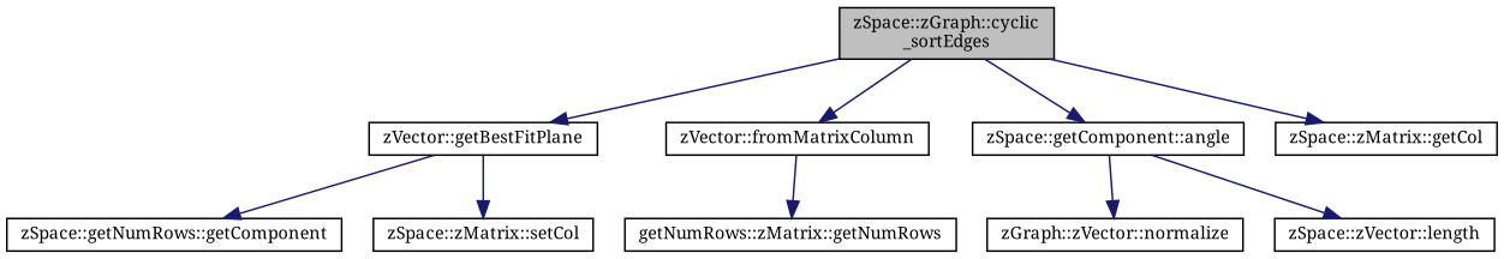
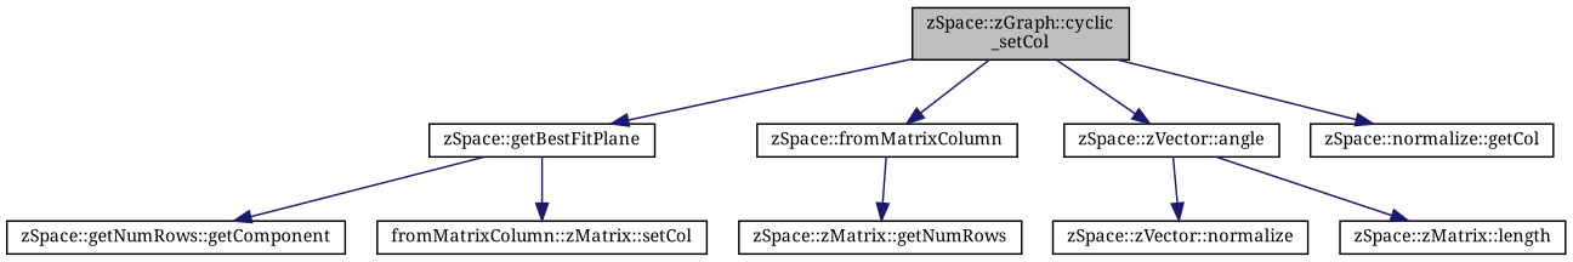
  digraph {
    fontname="Noto Serif"
    rankdir=TB
    node [color=black fillcolor=white fontname="Noto Serif" fontsize=10 shape=record style=filled]
    edge [color=midnightblue fontname="Noto Serif" fontsize=10 labelfontname=Helvetica labelfontsize=10 style=solid]
-   n1 [fillcolor=grey75 fontcolor=black height=0.2 label="zSpace::zGraph::cyclic\l_sortEdges" width=0.4]
-   n2 [height=0.2 label="zVector::getBestFitPlane" width=0.4]
-   n3 [height=0.2 label="zVector::fromMatrixColumn" width=0.4]
-   n4 [height=0.2 label="zSpace::getComponent::angle" width=0.4]
-   n5 [height=0.2 label="zSpace::zMatrix::getCol" width=0.4]
+   n1 [fillcolor=grey75 fontcolor=black height=0.2 label="zSpace::zGraph::cyclic\l_setCol" width=0.4]
+   n2 [height=0.2 label="zSpace::getBestFitPlane" width=0.4]
+   n3 [height=0.2 label="zSpace::fromMatrixColumn" width=0.4]
+   n4 [height=0.2 label="zSpace::zVector::angle" width=0.4]
+   n5 [height=0.2 label="zSpace::normalize::getCol" width=0.4]
    n6 [height=0.2 label="zSpace::getNumRows::getComponent" width=0.4]
-   n7 [height=0.2 label="zSpace::zMatrix::setCol" width=0.4]
-   n8 [height=0.2 label="getNumRows::zMatrix::getNumRows" width=0.4]
-   n9 [height=0.2 label="zGraph::zVector::normalize" width=0.4]
-   n10 [height=0.2 label="zSpace::zVector::length" width=0.4]
+   n7 [height=0.2 label="fromMatrixColumn::zMatrix::setCol" width=0.4]
+   n8 [height=0.2 label="zSpace::zMatrix::getNumRows" width=0.4]
+   n9 [height=0.2 label="zSpace::zVector::normalize" width=0.4]
+   n10 [height=0.2 label="zSpace::zMatrix::length" width=0.4]
    n1 -> n2
    n1 -> n3
    n1 -> n4
    n1 -> n5
    n2 -> n6
    n2 -> n7
    n3 -> n8
    n4 -> n9
    n4 -> n10
  }
